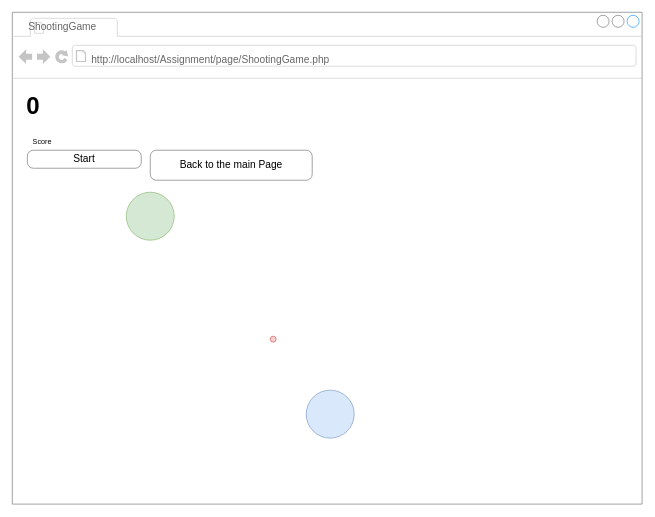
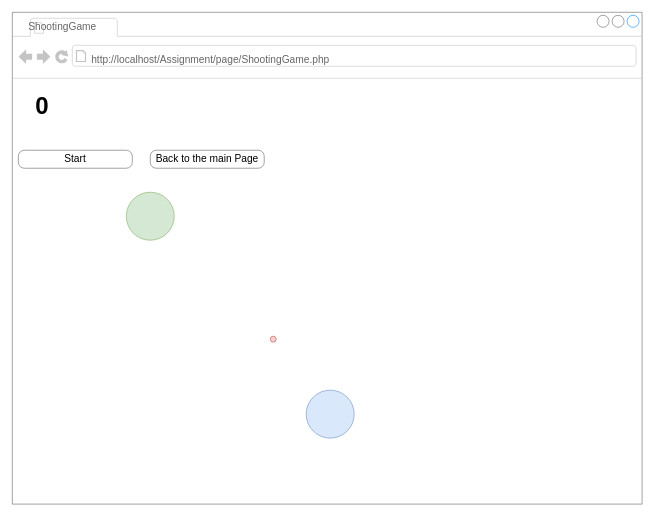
  <mxCell id="0" />
  <mxCell id="1" parent="0" />
  <mxCell id="2" value="" style="strokeWidth=1;shadow=0;dashed=0;align=center;html=1;shape=mxgraph.mockup.containers.browserWindow;rSize=0;strokeColor=#666666;mainText=,;recursiveResize=0;rounded=0;labelBackgroundColor=none;fontFamily=Verdana;fontSize=12" parent="1" vertex="1"><mxGeometry x="20" y="20" width="1050" height="820" as="geometry" /></mxCell>
  <mxCell id="3" value="ShootingGame" style="strokeWidth=1;shadow=0;dashed=0;align=center;html=1;shape=mxgraph.mockup.containers.anchor;fontSize=17;fontColor=#666666;align=left;" parent="2" vertex="1"><mxGeometry x="25" y="12" width="110" height="26" as="geometry" /></mxCell>
  <mxCell id="4" value="http://localhost/Assignment/page/ShootingGame.php" style="strokeWidth=1;shadow=0;dashed=0;align=center;html=1;shape=mxgraph.mockup.containers.anchor;rSize=0;fontSize=17;fontColor=#666666;align=left;" parent="2" vertex="1"><mxGeometry x="130" y="60" width="650" height="40" as="geometry" /></mxCell>
- <mxCell id="5" value="Start" style="strokeWidth=1;shadow=0;dashed=0;align=center;html=1;shape=mxgraph.mockup.buttons.button;strokeColor=#666666;mainText=;buttonStyle=round;fontSize=17;fontStyle=0;fillColor=none;whiteSpace=wrap;rounded=0;labelBackgroundColor=none;" parent="2" vertex="1"><mxGeometry x="25" y="230" width="190" height="30" as="geometry" /></mxCell>
- <mxCell id="6" value="Back to the main Page" style="strokeWidth=1;shadow=0;dashed=0;align=center;html=1;shape=mxgraph.mockup.buttons.button;strokeColor=#666666;mainText=;buttonStyle=round;fontSize=17;fontStyle=0;fillColor=none;whiteSpace=wrap;rounded=0;labelBackgroundColor=none;" parent="2" vertex="1"><mxGeometry x="230" y="230" width="270" height="50" as="geometry" /></mxCell>
- <mxCell id="7" value="&lt;b&gt;&lt;font style=&quot;font-size: 40px;&quot;&gt;0&lt;/font&gt;&lt;/b&gt;" style="text;html=1;strokeColor=none;fillColor=none;align=center;verticalAlign=middle;whiteSpace=wrap;rounded=0;" vertex="1" parent="2"><mxGeometry x="5" y="140" width="60" height="30" as="geometry" /></mxCell>
- <mxCell id="8" value="&lt;font style=&quot;font-size: 12px;&quot;&gt;Score&lt;/font&gt;" style="text;html=1;strokeColor=none;fillColor=none;align=center;verticalAlign=middle;whiteSpace=wrap;rounded=0;fontSize=40;" vertex="1" parent="2"><mxGeometry x="20" y="190" width="60" height="30" as="geometry" /></mxCell>
+ <mxCell id="5" value="Start" style="strokeWidth=1;shadow=0;dashed=0;align=center;html=1;shape=mxgraph.mockup.buttons.button;strokeColor=#666666;mainText=;buttonStyle=round;fontSize=17;fontStyle=0;fillColor=none;whiteSpace=wrap;rounded=0;labelBackgroundColor=none;" parent="2" vertex="1"><mxGeometry x="10" y="230" width="190" height="30" as="geometry" /></mxCell>
+ <mxCell id="6" value="Back to the main Page" style="strokeWidth=1;shadow=0;dashed=0;align=center;html=1;shape=mxgraph.mockup.buttons.button;strokeColor=#666666;mainText=;buttonStyle=round;fontSize=17;fontStyle=0;fillColor=none;whiteSpace=wrap;rounded=0;labelBackgroundColor=none;" parent="2" vertex="1"><mxGeometry x="230" y="230" width="190" height="30" as="geometry" /></mxCell>
+ <mxCell id="7" value="&lt;b&gt;&lt;font style=&quot;font-size: 40px;&quot;&gt;0&lt;/font&gt;&lt;/b&gt;" style="text;html=1;strokeColor=none;fillColor=none;align=center;verticalAlign=middle;whiteSpace=wrap;rounded=0;" vertex="1" parent="2"><mxGeometry x="20" y="140" width="60" height="30" as="geometry" /></mxCell>
  <mxCell id="9" value="" style="ellipse;whiteSpace=wrap;html=1;aspect=fixed;fontSize=12;fillColor=#dae8fc;strokeColor=#6c8ebf;" vertex="1" parent="2"><mxGeometry x="490" y="630" width="80" height="80" as="geometry" /></mxCell>
  <mxCell id="10" value="" style="ellipse;whiteSpace=wrap;html=1;aspect=fixed;fontSize=12;fillColor=#d5e8d4;strokeColor=#82b366;" vertex="1" parent="2"><mxGeometry x="190" y="300" width="80" height="80" as="geometry" /></mxCell>
  <mxCell id="11" value="" style="ellipse;whiteSpace=wrap;html=1;aspect=fixed;fontSize=12;fillColor=#f8cecc;strokeColor=#b85450;" vertex="1" parent="2"><mxGeometry x="430" y="540" width="10" height="10" as="geometry" /></mxCell>
